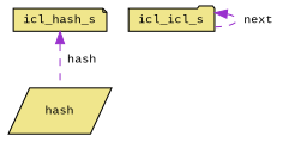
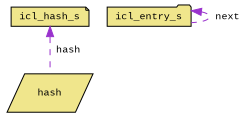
  digraph {
    fontname="Liberation Mono"
    node [color=black fillcolor=khaki fontname="Liberation Mono" fontsize=10 style=filled]
    edge [color=darkorchid3 dir=back fontname="Liberation Mono" fontsize=10 labelfontname=Helvetica labelfontsize=10 style=dashed]
    n1 [fontcolor=black height=0.2 label=hash shape=parallelogram width=0.4]
    n2 [height=0.2 label=icl_hash_s shape=note width=0.4]
-   n3 [height=0.2 label=icl_icl_s shape=folder width=0.4]
+   n3 [height=0.2 label=icl_entry_s shape=folder width=0.4]
    n2 -> n1 [label=" hash"]
    n3 -> n3 [label=" next"]
  }
